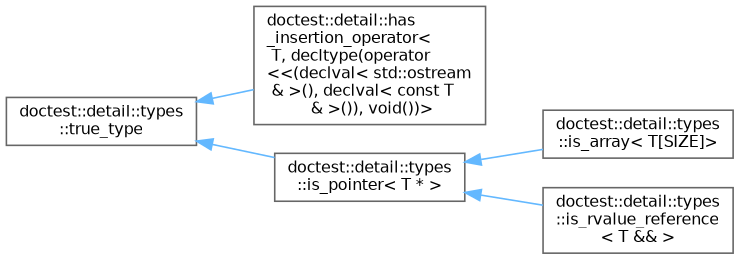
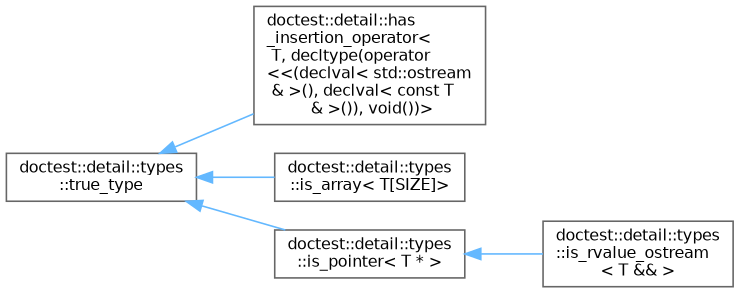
  digraph {
    rankdir=LR
    node [color=grey40 fillcolor=white fontname=Helvetica fontsize=10 shape=box style=filled]
    edge [color=steelblue1 dir=back fontname=Helvetica fontsize=10 labelfontname=Helvetica labelfontsize=10 style=solid]
    n1 [height=0.2 label="doctest::detail::types\l::true_type" width=0.4]
    n2 [height=0.2 label="doctest::detail::has\l_insertion_operator\<\l T, decltype(operator\l\<\<(declval\< std::ostream\l & \>(), declval\< const T\l & \>()), void())\>" width=0.4]
    n3 [height=0.2 label="doctest::detail::types\l::is_array\< T[SIZE]\>" width=0.4]
    n4 [height=0.2 label="doctest::detail::types\l::is_pointer\< T * \>" width=0.4]
-   n5 [height=0.2 label="doctest::detail::types\l::is_rvalue_reference\l\< T && \>" width=0.4]
+   n5 [height=0.2 label="doctest::detail::types\l::is_rvalue_ostream\l\< T && \>" width=0.4]
    n1 -> n2
-   n4 -> n3
+   n1 -> n3
    n1 -> n4
    n4 -> n5
  }
